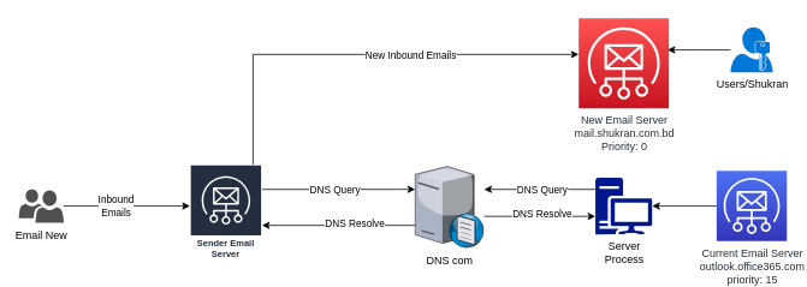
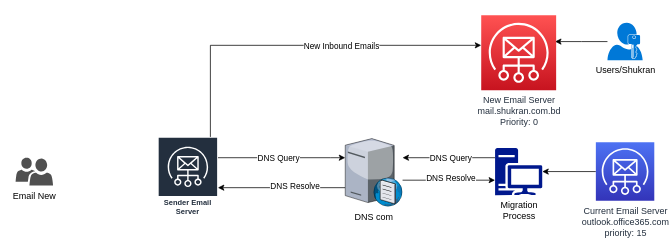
  <mxCell id="0" />
  <mxCell id="1" parent="0" />
  <mxCell id="2" style="edgeStyle=orthogonalEdgeStyle;rounded=0;orthogonalLoop=1;jettySize=auto;html=1;" edge="1" parent="1" source="3"><mxGeometry relative="1" as="geometry"><mxPoint x="740" y="55" as="targetPoint" /></mxGeometry></mxCell>
  <mxCell id="3" value="Users/Shukran" style="sketch=0;aspect=fixed;pointerEvents=1;shadow=0;dashed=0;html=1;strokeColor=none;labelPosition=center;verticalLabelPosition=bottom;verticalAlign=top;align=center;shape=mxgraph.mscae.enterprise.user_permissions;fillColor=#0078D7;" vertex="1" parent="1"><mxGeometry x="810" y="30" width="47" height="50" as="geometry" /></mxCell>
  <mxCell id="4" style="edgeStyle=orthogonalEdgeStyle;rounded=0;orthogonalLoop=1;jettySize=auto;html=1;" edge="1" parent="1" source="5" target="22"><mxGeometry relative="1" as="geometry" /></mxCell>
  <mxCell id="5" value="Current Email Server&lt;br&gt;outlook.office365.com&lt;br&gt;priority: 15" style="sketch=0;points=[[0,0,0],[0.25,0,0],[0.5,0,0],[0.75,0,0],[1,0,0],[0,1,0],[0.25,1,0],[0.5,1,0],[0.75,1,0],[1,1,0],[0,0.25,0],[0,0.5,0],[0,0.75,0],[1,0.25,0],[1,0.5,0],[1,0.75,0]];outlineConnect=0;fontColor=#232F3E;gradientColor=#4D72F3;gradientDirection=north;fillColor=#3334B9;strokeColor=#ffffff;dashed=0;verticalLabelPosition=bottom;verticalAlign=top;align=center;html=1;fontSize=12;fontStyle=0;aspect=fixed;shape=mxgraph.aws4.resourceIcon;resIcon=mxgraph.aws4.simple_email_service;" vertex="1" parent="1"><mxGeometry x="794.5" y="189.5" width="78" height="78" as="geometry" /></mxCell>
  <mxCell id="6" value="New Email Server&lt;br&gt;mail.shukran.com.bd&lt;br&gt;Priority: 0" style="sketch=0;points=[[0,0,0],[0.25,0,0],[0.5,0,0],[0.75,0,0],[1,0,0],[0,1,0],[0.25,1,0],[0.5,1,0],[0.75,1,0],[1,1,0],[0,0.25,0],[0,0.5,0],[0,0.75,0],[1,0.25,0],[1,0.5,0],[1,0.75,0]];outlineConnect=0;fontColor=#232F3E;gradientColor=#FF5252;gradientDirection=north;fillColor=#C7131F;strokeColor=#ffffff;dashed=0;verticalLabelPosition=bottom;verticalAlign=top;align=center;html=1;fontSize=12;fontStyle=0;aspect=fixed;shape=mxgraph.aws4.resourceIcon;resIcon=mxgraph.aws4.simple_email_service;" vertex="1" parent="1"><mxGeometry x="641.5" y="20" width="100" height="100" as="geometry" /></mxCell>
- <mxCell id="7" style="edgeStyle=orthogonalEdgeStyle;rounded=0;orthogonalLoop=1;jettySize=auto;html=1;" edge="1" parent="1" source="9" target="14"><mxGeometry relative="1" as="geometry"><mxPoint x="240" y="250" as="targetPoint" /><Array as="points"><mxPoint x="210" y="230" /><mxPoint x="210" y="230" /></Array></mxGeometry></mxCell>
- <mxCell id="8" value="Inbound&lt;br&gt;Emails" style="edgeLabel;html=1;align=center;verticalAlign=middle;resizable=0;points=[];" vertex="1" connectable="0" parent="7"><mxGeometry x="-0.095" relative="1" as="geometry"><mxPoint x="-6" as="offset" /></mxGeometry></mxCell>
  <mxCell id="9" value="Email New" style="sketch=0;pointerEvents=1;shadow=0;dashed=0;html=1;strokeColor=none;labelPosition=center;verticalLabelPosition=bottom;verticalAlign=top;align=center;fillColor=#505050;shape=mxgraph.mscae.intune.user_group" vertex="1" parent="1"><mxGeometry x="20" y="210" width="50" height="37" as="geometry" /></mxCell>
  <mxCell id="10" style="edgeStyle=orthogonalEdgeStyle;rounded=0;orthogonalLoop=1;jettySize=auto;html=1;" edge="1" parent="1" source="14" target="19"><mxGeometry relative="1" as="geometry"><Array as="points"><mxPoint x="440" y="210" /><mxPoint x="440" y="210" /></Array></mxGeometry></mxCell>
  <mxCell id="11" value="DNS Query" style="edgeLabel;html=1;align=center;verticalAlign=middle;resizable=0;points=[];" vertex="1" connectable="0" parent="10"><mxGeometry x="-0.3" y="1" relative="1" as="geometry"><mxPoint x="21" y="1" as="offset" /></mxGeometry></mxCell>
  <mxCell id="12" style="edgeStyle=orthogonalEdgeStyle;rounded=0;orthogonalLoop=1;jettySize=auto;html=1;" edge="1" parent="1" source="14" target="6"><mxGeometry relative="1" as="geometry"><Array as="points"><mxPoint x="280" y="60" /></Array></mxGeometry></mxCell>
  <mxCell id="13" value="New Inbound Emails" style="edgeLabel;html=1;align=center;verticalAlign=middle;resizable=0;points=[];" vertex="1" connectable="0" parent="12"><mxGeometry x="-0.23" y="-2" relative="1" as="geometry"><mxPoint x="111" y="-2" as="offset" /></mxGeometry></mxCell>
  <mxCell id="14" value="Sender Email Server&lt;br&gt;" style="sketch=0;outlineConnect=0;fontColor=#232F3E;gradientColor=none;strokeColor=#ffffff;fillColor=#232F3E;dashed=0;verticalLabelPosition=middle;verticalAlign=bottom;align=center;html=1;whiteSpace=wrap;fontSize=10;fontStyle=1;spacing=3;shape=mxgraph.aws4.productIcon;prIcon=mxgraph.aws4.simple_email_service;" vertex="1" parent="1"><mxGeometry x="210" y="182.25" width="80" height="110" as="geometry" /></mxCell>
  <mxCell id="15" style="edgeStyle=orthogonalEdgeStyle;rounded=0;orthogonalLoop=1;jettySize=auto;html=1;" edge="1" parent="1" source="19" target="14"><mxGeometry relative="1" as="geometry"><Array as="points"><mxPoint x="380" y="250" /><mxPoint x="380" y="250" /></Array></mxGeometry></mxCell>
  <mxCell id="16" value="DNS Resolve" style="edgeLabel;html=1;align=center;verticalAlign=middle;resizable=0;points=[];" vertex="1" connectable="0" parent="15"><mxGeometry x="-0.256" y="-1" relative="1" as="geometry"><mxPoint x="-5" y="-2" as="offset" /></mxGeometry></mxCell>
  <mxCell id="17" style="edgeStyle=orthogonalEdgeStyle;rounded=0;orthogonalLoop=1;jettySize=auto;html=1;" edge="1" parent="1" source="19" target="22"><mxGeometry relative="1" as="geometry"><Array as="points"><mxPoint x="630" y="240" /><mxPoint x="630" y="240" /></Array></mxGeometry></mxCell>
  <mxCell id="18" value="DNS Resolve" style="edgeLabel;html=1;align=center;verticalAlign=middle;resizable=0;points=[];" vertex="1" connectable="0" parent="17"><mxGeometry x="-0.144" y="1" relative="1" as="geometry"><mxPoint x="11" y="-2" as="offset" /></mxGeometry></mxCell>
  <mxCell id="19" value="DNS com" style="verticalLabelPosition=bottom;sketch=0;aspect=fixed;html=1;verticalAlign=top;strokeColor=none;align=center;outlineConnect=0;shape=mxgraph.citrix.dns_server;" vertex="1" parent="1"><mxGeometry x="460" y="182.25" width="76.5" height="92.5" as="geometry" /></mxCell>
  <mxCell id="20" style="edgeStyle=orthogonalEdgeStyle;rounded=0;orthogonalLoop=1;jettySize=auto;html=1;" edge="1" parent="1" source="22" target="19"><mxGeometry relative="1" as="geometry"><Array as="points"><mxPoint x="540" y="210" /><mxPoint x="540" y="210" /></Array></mxGeometry></mxCell>
  <mxCell id="21" value="DNS Query" style="edgeLabel;html=1;align=center;verticalAlign=middle;resizable=0;points=[];" vertex="1" connectable="0" parent="20"><mxGeometry x="-0.271" y="-1" relative="1" as="geometry"><mxPoint x="-15" y="1" as="offset" /></mxGeometry></mxCell>
- <mxCell id="22" value="Server&lt;br&gt;Process" style="sketch=0;aspect=fixed;pointerEvents=1;shadow=0;dashed=0;html=1;strokeColor=none;labelPosition=center;verticalLabelPosition=bottom;verticalAlign=top;align=center;fillColor=#00188D;shape=mxgraph.mscae.enterprise.workstation_client" vertex="1" parent="1"><mxGeometry x="660" y="197" width="63" height="63" as="geometry" /></mxCell>
+ <mxCell id="22" value="Migration&lt;br&gt;Process" style="sketch=0;aspect=fixed;pointerEvents=1;shadow=0;dashed=0;html=1;strokeColor=none;labelPosition=center;verticalLabelPosition=bottom;verticalAlign=top;align=center;fillColor=#00188D;shape=mxgraph.mscae.enterprise.workstation_client" vertex="1" parent="1"><mxGeometry x="660" y="197" width="63" height="63" as="geometry" /></mxCell>
